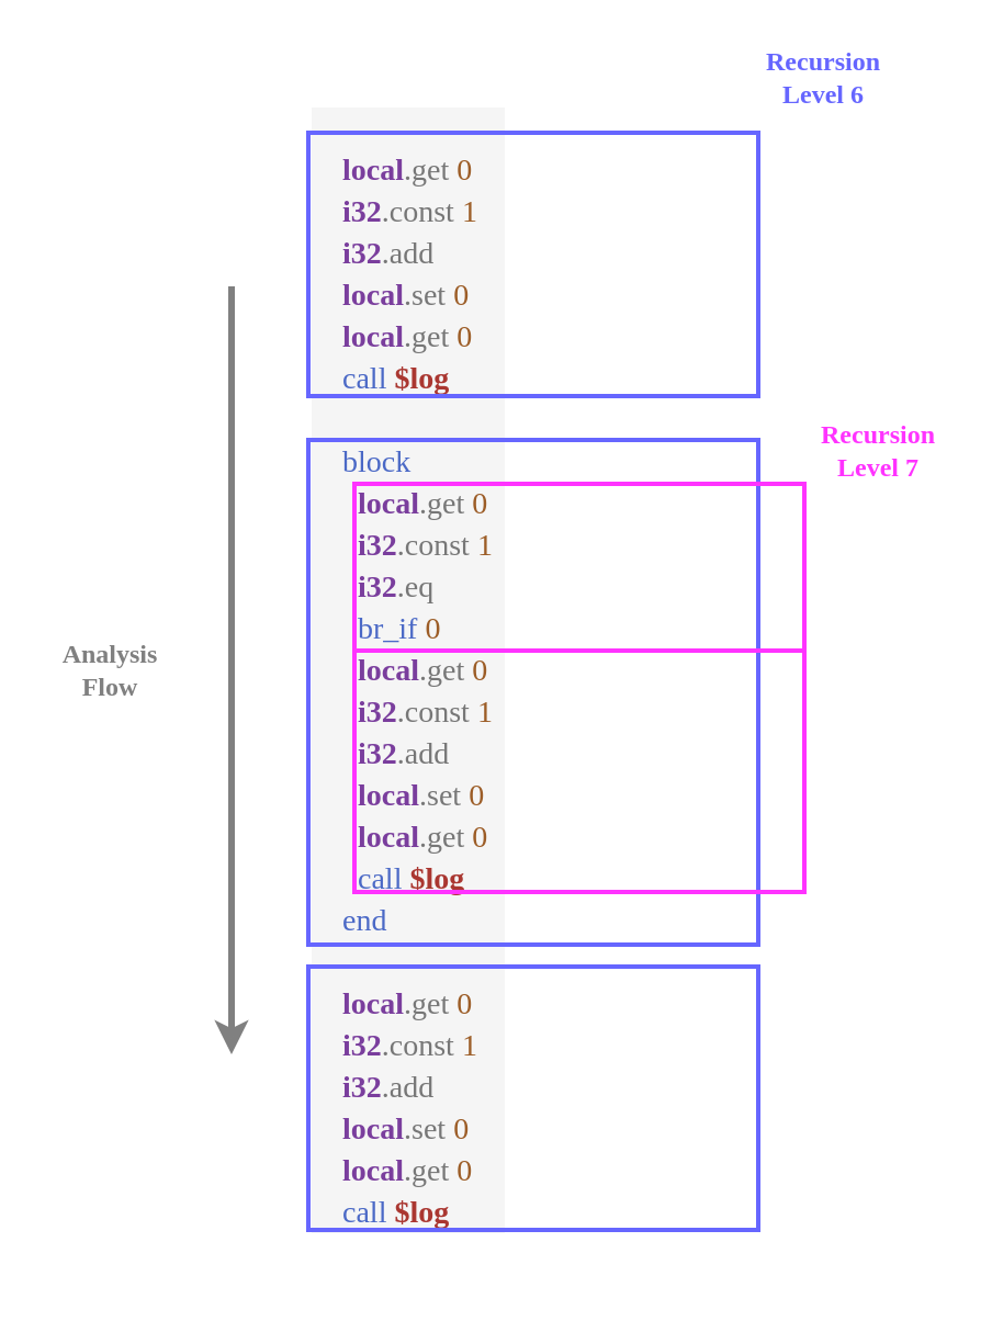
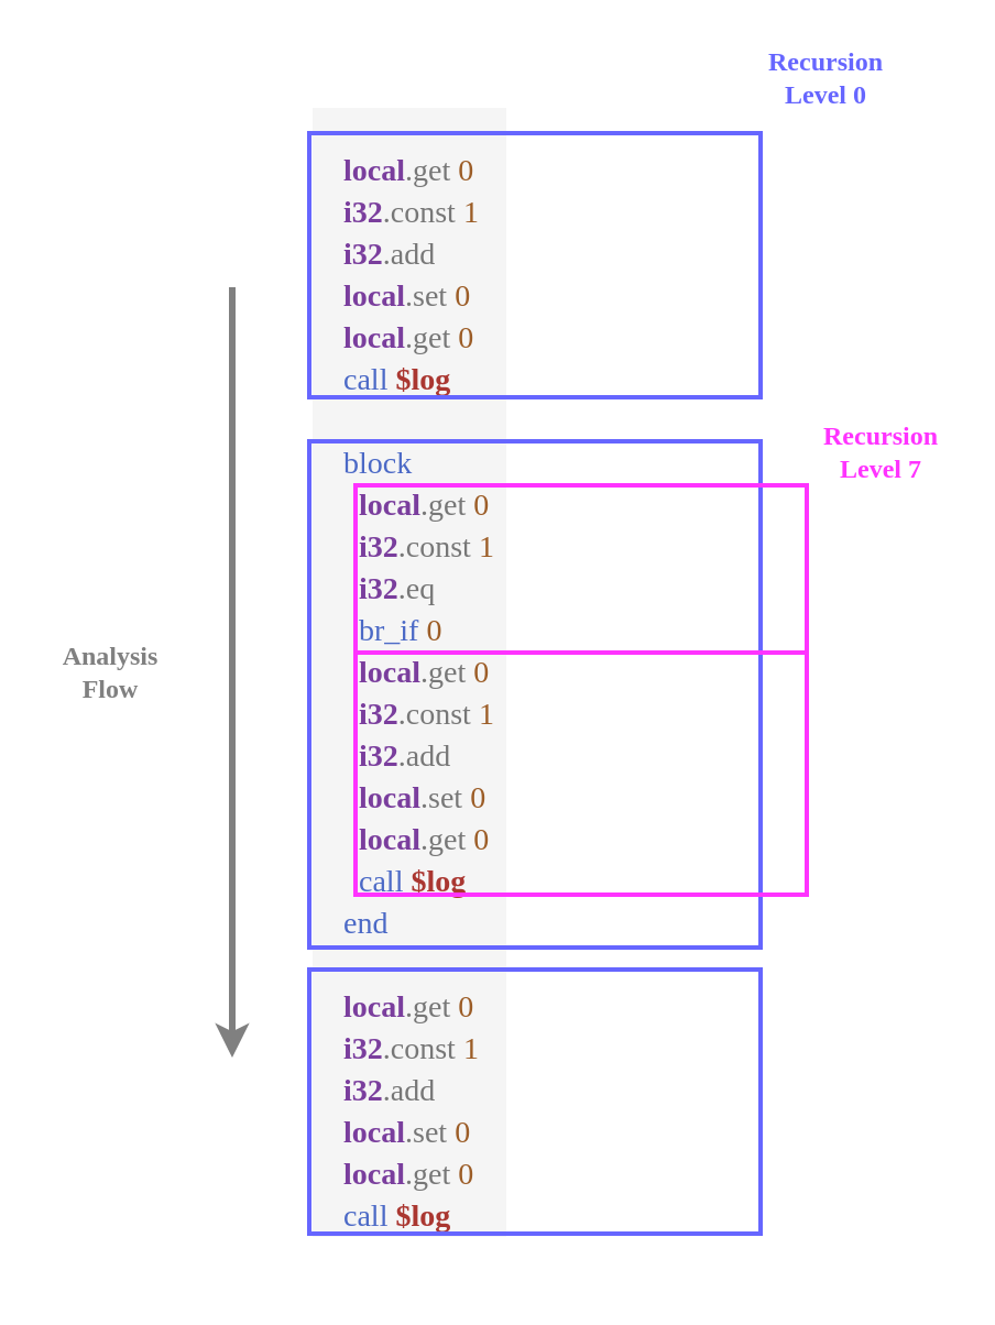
  <mxCell id="0" />
  <mxCell id="1" parent="0" />
  <mxCell id="2" value="&lt;div style=&quot;color: rgb(51 , 51 , 51) ; background-color: rgb(245 , 245 , 245) ; font-size: 14px ; line-height: 19px&quot;&gt;&lt;div&gt;&amp;nbsp; &amp;nbsp; &amp;nbsp; &amp;nbsp; &amp;nbsp; &amp;nbsp; &amp;nbsp; &amp;nbsp; &amp;nbsp; &amp;nbsp; &amp;nbsp; &amp;nbsp; &amp;nbsp;&lt;/div&gt;&lt;div&gt;&lt;span style=&quot;color: #7a3e9d ; font-weight: bold&quot;&gt;&amp;nbsp; &amp;nbsp; local&lt;/span&gt;&lt;span style=&quot;color: #777777&quot;&gt;.get&lt;/span&gt;&amp;nbsp;&lt;span style=&quot;color: rgb(156 , 93 , 39)&quot;&gt;0&lt;/span&gt;&lt;/div&gt;&lt;div&gt;&amp;nbsp; &amp;nbsp; &lt;span style=&quot;color: #7a3e9d ; font-weight: bold&quot;&gt;i32&lt;/span&gt;&lt;span style=&quot;color: #777777&quot;&gt;.const&lt;/span&gt; &lt;span style=&quot;color: #9c5d27&quot;&gt;1&lt;/span&gt;&lt;/div&gt;&lt;div&gt;&amp;nbsp; &amp;nbsp; &lt;span style=&quot;color: #7a3e9d ; font-weight: bold&quot;&gt;i32&lt;/span&gt;&lt;span style=&quot;color: #777777&quot;&gt;.add&lt;/span&gt;&lt;/div&gt;&lt;div&gt;&amp;nbsp; &amp;nbsp; &lt;span style=&quot;color: #7a3e9d ; font-weight: bold&quot;&gt;local&lt;/span&gt;&lt;span style=&quot;color: #777777&quot;&gt;.set&lt;/span&gt;&amp;nbsp;&lt;span style=&quot;color: rgb(156 , 93 , 39)&quot;&gt;0&lt;/span&gt;&lt;/div&gt;&lt;div&gt;&amp;nbsp; &amp;nbsp; &lt;span style=&quot;color: #7a3e9d ; font-weight: bold&quot;&gt;local&lt;/span&gt;&lt;span style=&quot;color: #777777&quot;&gt;.get&lt;/span&gt;&amp;nbsp;&lt;span style=&quot;color: rgb(156 , 93 , 39)&quot;&gt;0&lt;/span&gt;&lt;/div&gt;&lt;div&gt;&amp;nbsp; &amp;nbsp; &lt;span style=&quot;color: #4b69c6&quot;&gt;call&lt;/span&gt; &lt;span style=&quot;color: #aa3731 ; font-weight: bold&quot;&gt;$log&lt;/span&gt;&lt;/div&gt;&lt;br&gt;&lt;div&gt;&amp;nbsp; &amp;nbsp; &lt;span style=&quot;color: #4b69c6&quot;&gt;block&lt;/span&gt;&lt;/div&gt;&lt;div&gt;&amp;nbsp; &amp;nbsp; &amp;nbsp; &lt;span style=&quot;color: #7a3e9d ; font-weight: bold&quot;&gt;local&lt;/span&gt;&lt;span style=&quot;color: #777777&quot;&gt;.get&lt;/span&gt;&amp;nbsp;&lt;span style=&quot;color: rgb(156 , 93 , 39)&quot;&gt;0&lt;/span&gt;&lt;/div&gt;&lt;div&gt;&amp;nbsp; &amp;nbsp; &amp;nbsp; &lt;span style=&quot;color: #7a3e9d ; font-weight: bold&quot;&gt;i32&lt;/span&gt;&lt;span style=&quot;color: #777777&quot;&gt;.const&lt;/span&gt; &lt;span style=&quot;color: #9c5d27&quot;&gt;1&lt;/span&gt;&lt;/div&gt;&lt;div&gt;&amp;nbsp; &amp;nbsp; &amp;nbsp; &lt;span style=&quot;color: #7a3e9d ; font-weight: bold&quot;&gt;i32&lt;/span&gt;&lt;span style=&quot;color: #777777&quot;&gt;.eq&lt;/span&gt;&lt;/div&gt;&lt;div&gt;&amp;nbsp; &amp;nbsp; &amp;nbsp; &lt;span style=&quot;color: #4b69c6&quot;&gt;br_if&lt;/span&gt; &lt;span style=&quot;color: #9c5d27&quot;&gt;0&lt;/span&gt;&lt;/div&gt;&lt;div&gt;&amp;nbsp; &amp;nbsp; &amp;nbsp; &lt;span style=&quot;color: #7a3e9d ; font-weight: bold&quot;&gt;local&lt;/span&gt;&lt;span style=&quot;color: #777777&quot;&gt;.get&lt;/span&gt;&amp;nbsp;&lt;span style=&quot;color: rgb(156 , 93 , 39)&quot;&gt;0&lt;/span&gt;&lt;/div&gt;&lt;div&gt;&amp;nbsp; &amp;nbsp; &amp;nbsp; &lt;span style=&quot;color: #7a3e9d ; font-weight: bold&quot;&gt;i32&lt;/span&gt;&lt;span style=&quot;color: #777777&quot;&gt;.const&lt;/span&gt; &lt;span style=&quot;color: #9c5d27&quot;&gt;1&lt;/span&gt;&lt;/div&gt;&lt;div&gt;&amp;nbsp; &amp;nbsp; &amp;nbsp; &lt;span style=&quot;color: #7a3e9d ; font-weight: bold&quot;&gt;i32&lt;/span&gt;&lt;span style=&quot;color: #777777&quot;&gt;.add&lt;/span&gt;&lt;/div&gt;&lt;div&gt;&amp;nbsp; &amp;nbsp; &amp;nbsp; &lt;span style=&quot;color: #7a3e9d ; font-weight: bold&quot;&gt;local&lt;/span&gt;&lt;span style=&quot;color: #777777&quot;&gt;.set&lt;/span&gt;&amp;nbsp;&lt;span style=&quot;color: rgb(156 , 93 , 39)&quot;&gt;0&lt;/span&gt;&lt;/div&gt;&lt;div&gt;&amp;nbsp; &amp;nbsp; &amp;nbsp; &lt;span style=&quot;color: #7a3e9d ; font-weight: bold&quot;&gt;local&lt;/span&gt;&lt;span style=&quot;color: #777777&quot;&gt;.get&lt;/span&gt;&amp;nbsp;&lt;span style=&quot;color: rgb(156 , 93 , 39)&quot;&gt;0&lt;/span&gt;&lt;/div&gt;&lt;div&gt;&amp;nbsp; &amp;nbsp; &amp;nbsp; &lt;span style=&quot;color: #4b69c6&quot;&gt;call&lt;/span&gt; &lt;span style=&quot;color: #aa3731 ; font-weight: bold&quot;&gt;$log&lt;/span&gt;&lt;/div&gt;&lt;div&gt;&amp;nbsp; &amp;nbsp; &lt;span style=&quot;color: #4b69c6&quot;&gt;end&lt;/span&gt;&lt;/div&gt;&lt;br&gt;&lt;div&gt;&amp;nbsp; &amp;nbsp; &lt;span style=&quot;color: #7a3e9d ; font-weight: bold&quot;&gt;local&lt;/span&gt;&lt;span style=&quot;color: #777777&quot;&gt;.get&lt;/span&gt;&amp;nbsp;&lt;span style=&quot;color: rgb(156 , 93 , 39)&quot;&gt;0&lt;/span&gt;&lt;/div&gt;&lt;div&gt;&amp;nbsp; &amp;nbsp; &lt;span style=&quot;color: #7a3e9d ; font-weight: bold&quot;&gt;i32&lt;/span&gt;&lt;span style=&quot;color: #777777&quot;&gt;.const&lt;/span&gt; &lt;span style=&quot;color: #9c5d27&quot;&gt;1&lt;/span&gt;&lt;/div&gt;&lt;div&gt;&amp;nbsp; &amp;nbsp; &lt;span style=&quot;color: #7a3e9d ; font-weight: bold&quot;&gt;i32&lt;/span&gt;&lt;span style=&quot;color: #777777&quot;&gt;.add&lt;/span&gt;&lt;/div&gt;&lt;div&gt;&amp;nbsp; &amp;nbsp; &lt;span style=&quot;color: #7a3e9d ; font-weight: bold&quot;&gt;local&lt;/span&gt;&lt;span style=&quot;color: #777777&quot;&gt;.set&lt;/span&gt;&amp;nbsp;&lt;span style=&quot;color: rgb(156 , 93 , 39)&quot;&gt;0&lt;/span&gt;&lt;/div&gt;&lt;div&gt;&amp;nbsp; &amp;nbsp; &lt;span style=&quot;color: #7a3e9d ; font-weight: bold&quot;&gt;local&lt;/span&gt;&lt;span style=&quot;color: #777777&quot;&gt;.get&lt;/span&gt;&amp;nbsp;&lt;span style=&quot;color: rgb(156 , 93 , 39)&quot;&gt;0&lt;/span&gt;&lt;/div&gt;&lt;div&gt;&amp;nbsp; &amp;nbsp; &lt;span style=&quot;color: #4b69c6&quot;&gt;call&lt;/span&gt; &lt;span style=&quot;color: #aa3731 ; font-weight: bold&quot;&gt;$log&lt;/span&gt;&lt;/div&gt;&lt;/div&gt;" style="text;html=1;strokeColor=none;fillColor=none;align=left;verticalAlign=middle;whiteSpace=wrap;rounded=0;fontFamily=Lucida Console;" parent="1" vertex="1"><mxGeometry x="140" y="30" width="230" height="550" as="geometry" /></mxCell>
  <mxCell id="3" value="" style="endArrow=classic;html=1;fontFamily=Lucida Console;strokeWidth=3;strokeColor=#808080;" parent="1" edge="1"><mxGeometry width="50" height="50" relative="1" as="geometry"><mxPoint x="105" y="130" as="sourcePoint" /><mxPoint x="105" y="480" as="targetPoint" /></mxGeometry></mxCell>
  <mxCell id="4" value="Analysis&lt;br&gt;Flow" style="text;html=1;strokeColor=none;fillColor=none;align=center;verticalAlign=middle;whiteSpace=wrap;rounded=0;fontFamily=Lucida Console;fontColor=#808080;fontStyle=1" parent="1" vertex="1"><mxGeometry x="20" y="290" width="60" height="30" as="geometry" /></mxCell>
  <mxCell id="5" value="" style="rounded=0;whiteSpace=wrap;html=1;fontFamily=Lucida Console;fillColor=none;strokeColor=#6666FF;strokeWidth=2;" parent="1" vertex="1"><mxGeometry x="140" y="60" width="205" height="120" as="geometry" /></mxCell>
  <mxCell id="6" value="" style="rounded=0;whiteSpace=wrap;html=1;fontFamily=Lucida Console;fillColor=none;strokeColor=#6666FF;strokeWidth=2;" parent="1" vertex="1"><mxGeometry x="140" y="200" width="205" height="230" as="geometry" /></mxCell>
  <mxCell id="7" value="" style="rounded=0;whiteSpace=wrap;html=1;fontFamily=Lucida Console;fillColor=none;strokeColor=#6666FF;strokeWidth=2;" vertex="1" parent="1"><mxGeometry x="140" y="440" width="205" height="120" as="geometry" /></mxCell>
  <mxCell id="8" value="" style="rounded=0;whiteSpace=wrap;html=1;fontFamily=Lucida Console;fillColor=none;strokeColor=#FF33FF;strokeWidth=2;" vertex="1" parent="1"><mxGeometry x="161" y="296" width="205" height="110" as="geometry" /></mxCell>
  <mxCell id="9" value="" style="rounded=0;whiteSpace=wrap;html=1;fontFamily=Lucida Console;fillColor=none;strokeColor=#FF33FF;strokeWidth=2;" vertex="1" parent="1"><mxGeometry x="161" y="220" width="205" height="76" as="geometry" /></mxCell>
- <mxCell id="10" value="Recursion Level 6" style="text;html=1;strokeColor=none;fillColor=none;align=center;verticalAlign=middle;whiteSpace=wrap;rounded=0;fontFamily=Lucida Console;fontColor=#6666FF;fontStyle=1" vertex="1" parent="1"><mxGeometry x="345" y="20" width="60" height="30" as="geometry" /></mxCell>
+ <mxCell id="10" value="Recursion Level 0" style="text;html=1;strokeColor=none;fillColor=none;align=center;verticalAlign=middle;whiteSpace=wrap;rounded=0;fontFamily=Lucida Console;fontColor=#6666FF;fontStyle=1" vertex="1" parent="1"><mxGeometry x="345" y="20" width="60" height="30" as="geometry" /></mxCell>
  <mxCell id="11" value="Recursion Level 7" style="text;html=1;strokeColor=none;fillColor=none;align=center;verticalAlign=middle;whiteSpace=wrap;rounded=0;fontFamily=Lucida Console;fontColor=#FF33FF;fontStyle=1" vertex="1" parent="1"><mxGeometry x="370" y="190" width="60" height="30" as="geometry" /></mxCell>
